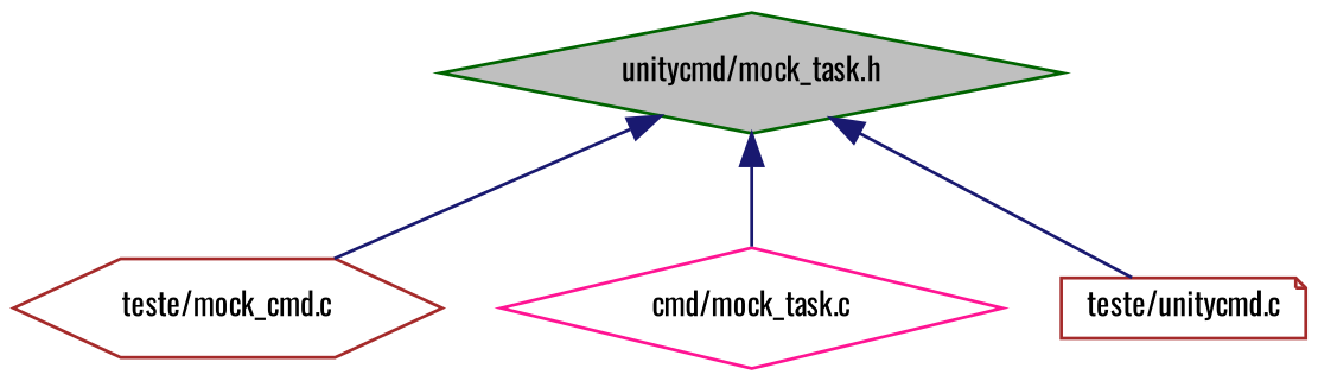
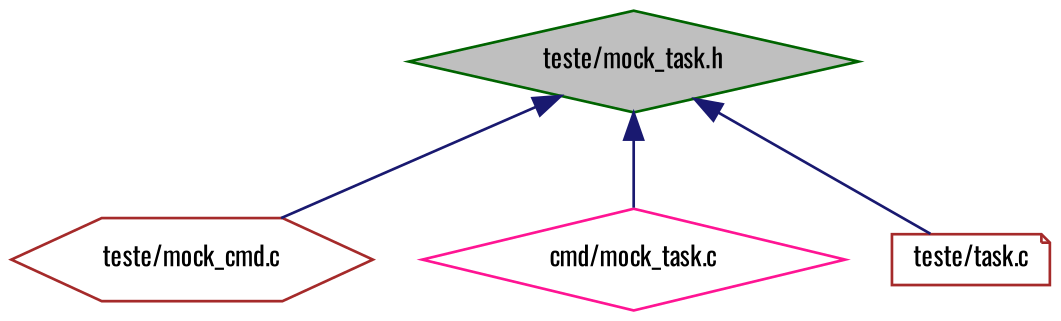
  digraph {
    fontname=Oswald
    node [color=brown fillcolor=white fontname=Oswald fontsize=10 shape=diamond style=filled]
    edge [color=midnightblue dir=back fontname=Oswald fontsize=10 labelfontname=Helvetica labelfontsize=10 style=solid]
-   n1 [color=darkgreen fillcolor=grey75 fontcolor=black height=0.2 label="unitycmd/mock_task.h" width=0.4]
+   n1 [color=darkgreen fillcolor=grey75 fontcolor=black height=0.2 label="teste/mock_task.h" width=0.4]
    n2 [height=0.2 label="teste/mock_cmd.c" shape=hexagon width=0.4]
    n3 [color=deeppink height=0.2 label="cmd/mock_task.c" width=0.4]
-   n4 [height=0.2 label="teste/unitycmd.c" shape=note width=0.4]
+   n4 [height=0.2 label="teste/task.c" shape=note width=0.4]
    n1 -> n2
    n1 -> n3
    n1 -> n4
  }
